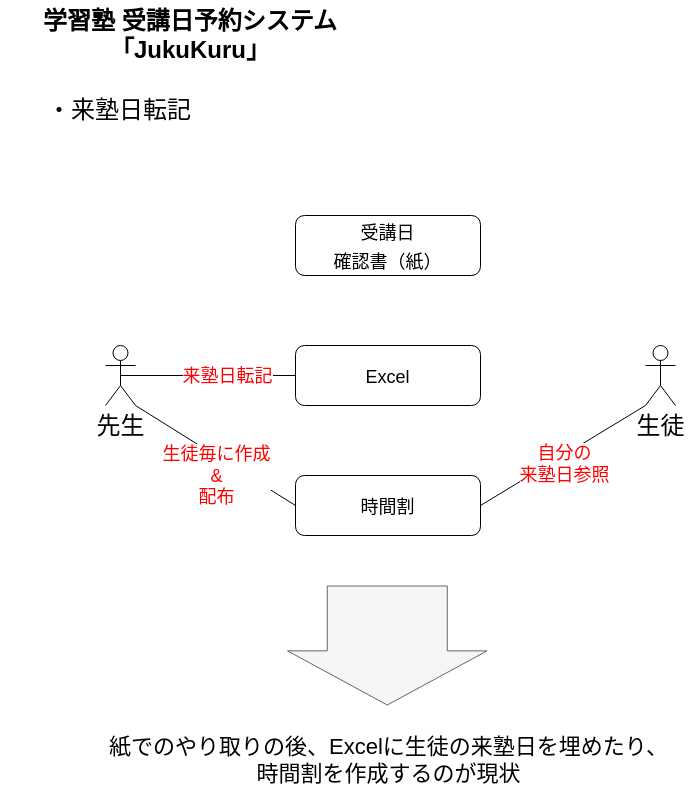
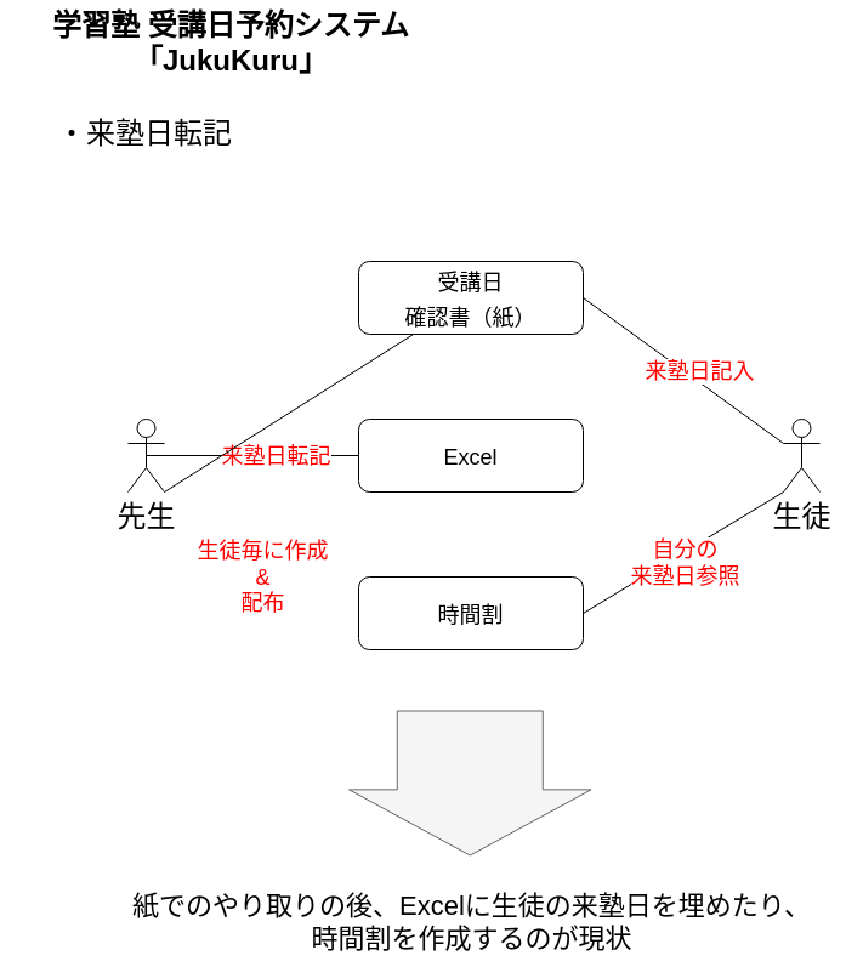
  <mxCell id="0" />
  <mxCell id="1" parent="0" />
  <mxCell id="2" value="&lt;b&gt;&lt;font style=&quot;font-size: 24px;&quot;&gt;学習塾 受講日予約システム&lt;br&gt;「JukuKuru」&lt;/font&gt;&lt;/b&gt;" style="text;html=1;strokeColor=none;fillColor=none;align=center;verticalAlign=middle;whiteSpace=wrap;rounded=0;" vertex="1" parent="1"><mxGeometry x="20" y="20" width="340" height="30" as="geometry" /></mxCell>
  <mxCell id="3" value="・来塾日転記" style="text;html=1;strokeColor=none;fillColor=none;align=left;verticalAlign=middle;whiteSpace=wrap;rounded=0;fontSize=24;" vertex="1" parent="1"><mxGeometry x="45" y="95" width="295" height="30" as="geometry" /></mxCell>
  <mxCell id="4" value="先生" style="shape=umlActor;verticalLabelPosition=bottom;verticalAlign=top;html=1;outlineConnect=0;fontSize=24;" vertex="1" parent="1"><mxGeometry x="105" y="345" width="30" height="60" as="geometry" /></mxCell>
  <mxCell id="5" value="生徒" style="shape=umlActor;verticalLabelPosition=bottom;verticalAlign=top;html=1;outlineConnect=0;fontSize=24;" vertex="1" parent="1"><mxGeometry x="645" y="345" width="30" height="60" as="geometry" /></mxCell>
  <mxCell id="6" value="&lt;font style=&quot;font-size: 18px;&quot;&gt;受講日&lt;br&gt;確認書（紙）&lt;/font&gt;" style="rounded=1;whiteSpace=wrap;html=1;fontSize=24;" vertex="1" parent="1"><mxGeometry x="295" y="215" width="185" height="60" as="geometry" /></mxCell>
+ <mxCell id="7" style="edgeStyle=none;html=1;entryX=1;entryY=0.5;entryDx=0;entryDy=0;fontSize=18;endArrow=none;endFill=0;exitX=0;exitY=0.333;exitDx=0;exitDy=0;exitPerimeter=0;" edge="1" parent="1" source="5" target="6"><mxGeometry relative="1" as="geometry"><mxPoint x="255" y="515.863" as="sourcePoint" /><mxPoint x="437" y="405" as="targetPoint" /></mxGeometry></mxCell>
+ <mxCell id="8" value="来塾日記入" style="edgeLabel;html=1;align=center;verticalAlign=middle;resizable=0;points=[];fontSize=18;fontColor=#FF0000;" vertex="1" connectable="0" parent="7"><mxGeometry x="-0.218" y="-2" relative="1" as="geometry"><mxPoint x="-6" y="-11" as="offset" /></mxGeometry></mxCell>
  <mxCell id="9" value="&lt;span style=&quot;font-size: 18px;&quot;&gt;Excel&lt;/span&gt;" style="rounded=1;whiteSpace=wrap;html=1;fontSize=24;" vertex="1" parent="1"><mxGeometry x="295" y="345" width="185" height="60" as="geometry" /></mxCell>
  <mxCell id="10" value="&lt;span style=&quot;font-size: 18px;&quot;&gt;時間割&lt;/span&gt;" style="rounded=1;whiteSpace=wrap;html=1;fontSize=24;" vertex="1" parent="1"><mxGeometry x="295" y="475" width="185" height="60" as="geometry" /></mxCell>
  <mxCell id="11" style="edgeStyle=none;html=1;fontSize=18;endArrow=none;endFill=0;exitX=0.5;exitY=0.5;exitDx=0;exitDy=0;exitPerimeter=0;" edge="1" parent="1" source="4" target="9"><mxGeometry relative="1" as="geometry"><mxPoint x="145" y="373.857" as="sourcePoint" /><mxPoint x="305" y="255" as="targetPoint" /></mxGeometry></mxCell>
  <mxCell id="12" value="来塾日転記" style="edgeLabel;html=1;align=center;verticalAlign=middle;resizable=0;points=[];fontSize=18;fontColor=#FF0000;" vertex="1" connectable="0" parent="11"><mxGeometry x="0.208" y="4" relative="1" as="geometry"><mxPoint y="4" as="offset" /></mxGeometry></mxCell>
- <mxCell id="13" style="edgeStyle=none;html=1;fontSize=18;endArrow=none;endFill=0;exitX=1;exitY=1;exitDx=0;exitDy=0;exitPerimeter=0;entryX=0;entryY=0.5;entryDx=0;entryDy=0;" edge="1" parent="1" source="4" target="10"><mxGeometry relative="1" as="geometry"><mxPoint x="130" y="385" as="sourcePoint" /><mxPoint x="305" y="385" as="targetPoint" /></mxGeometry></mxCell>
+ <mxCell id="13" style="edgeStyle=none;html=1;fontSize=18;endArrow=none;endFill=0;exitX=1;exitY=1;exitDx=0;exitDy=0;exitPerimeter=0;" edge="1" parent="1" source="4" target="6"><mxGeometry relative="1" as="geometry"><mxPoint x="130" y="385" as="sourcePoint" /><mxPoint x="305" y="385" as="targetPoint" /></mxGeometry></mxCell>
  <mxCell id="14" style="edgeStyle=none;html=1;fontSize=18;endArrow=none;endFill=0;exitX=1;exitY=0.5;exitDx=0;exitDy=0;entryX=0;entryY=1;entryDx=0;entryDy=0;entryPerimeter=0;" edge="1" parent="1" source="10" target="5"><mxGeometry relative="1" as="geometry"><mxPoint x="500" y="515" as="sourcePoint" /><mxPoint x="675" y="515" as="targetPoint" /></mxGeometry></mxCell>
  <mxCell id="15" value="自分の&lt;br&gt;来塾日参照" style="edgeLabel;html=1;align=center;verticalAlign=middle;resizable=0;points=[];fontSize=18;fontColor=#FF0000;" vertex="1" connectable="0" parent="14"><mxGeometry x="-0.207" y="2" relative="1" as="geometry"><mxPoint x="20" as="offset" /></mxGeometry></mxCell>
  <mxCell id="16" value="生徒毎に作成&lt;br&gt;&amp;amp;&lt;br&gt;配布" style="edgeLabel;html=1;align=center;verticalAlign=middle;resizable=0;points=[];fontSize=18;fontColor=#FF0000;" vertex="1" connectable="0" parent="1"><mxGeometry x="215.004" y="475" as="geometry" /></mxCell>
  <mxCell id="17" value="" style="shape=flexArrow;endArrow=classic;html=1;fontSize=18;fontColor=#FF0000;endWidth=78.571;endSize=17.714;width=120.0;fillColor=#f5f5f5;strokeColor=#666666;" edge="1" parent="1"><mxGeometry width="50" height="50" relative="1" as="geometry"><mxPoint x="386.79" y="585" as="sourcePoint" /><mxPoint x="386.79" y="705" as="targetPoint" /></mxGeometry></mxCell>
  <mxCell id="18" value="紙でのやり取りの後、Excelに生徒の来塾日を埋めたり、&lt;br style=&quot;font-size: 22px;&quot;&gt;時間割を作成するのが現状" style="text;html=1;strokeColor=none;fillColor=none;align=center;verticalAlign=middle;rounded=0;fontSize=22;fontColor=#000000;" vertex="1" parent="1"><mxGeometry x="122.5" y="745" width="530" height="30" as="geometry" /></mxCell>
